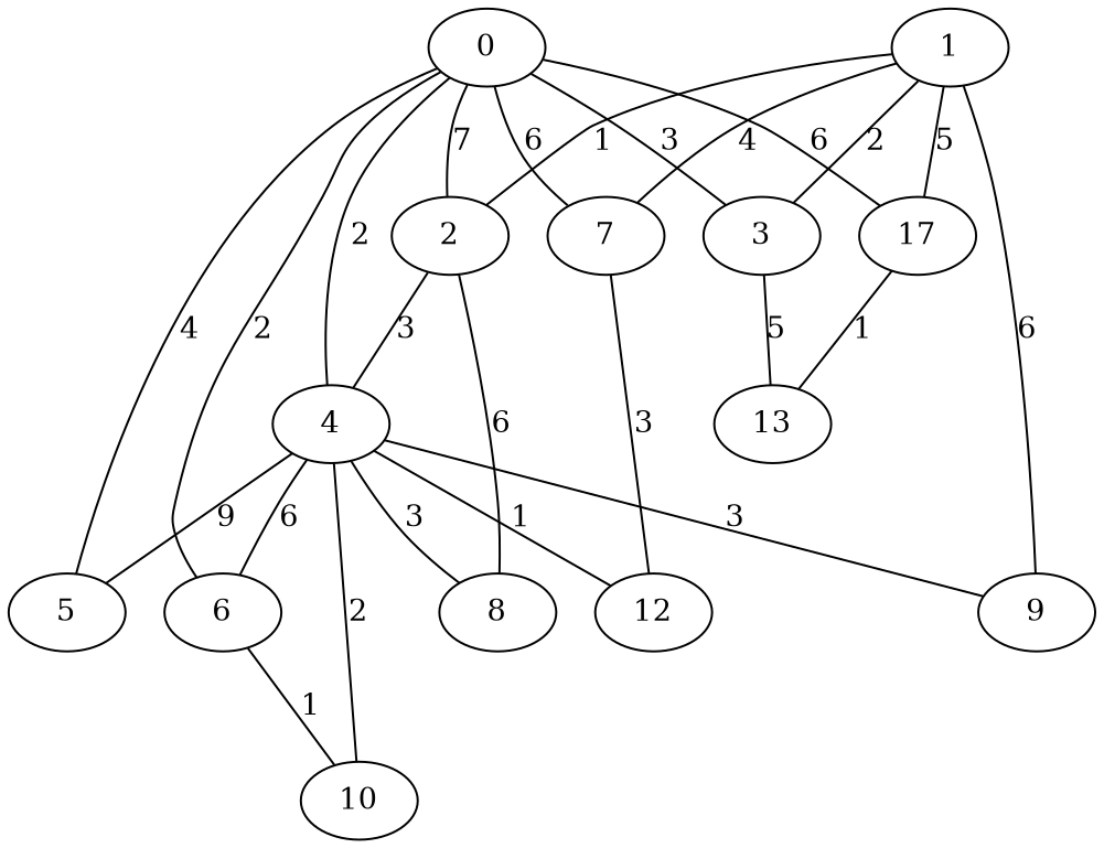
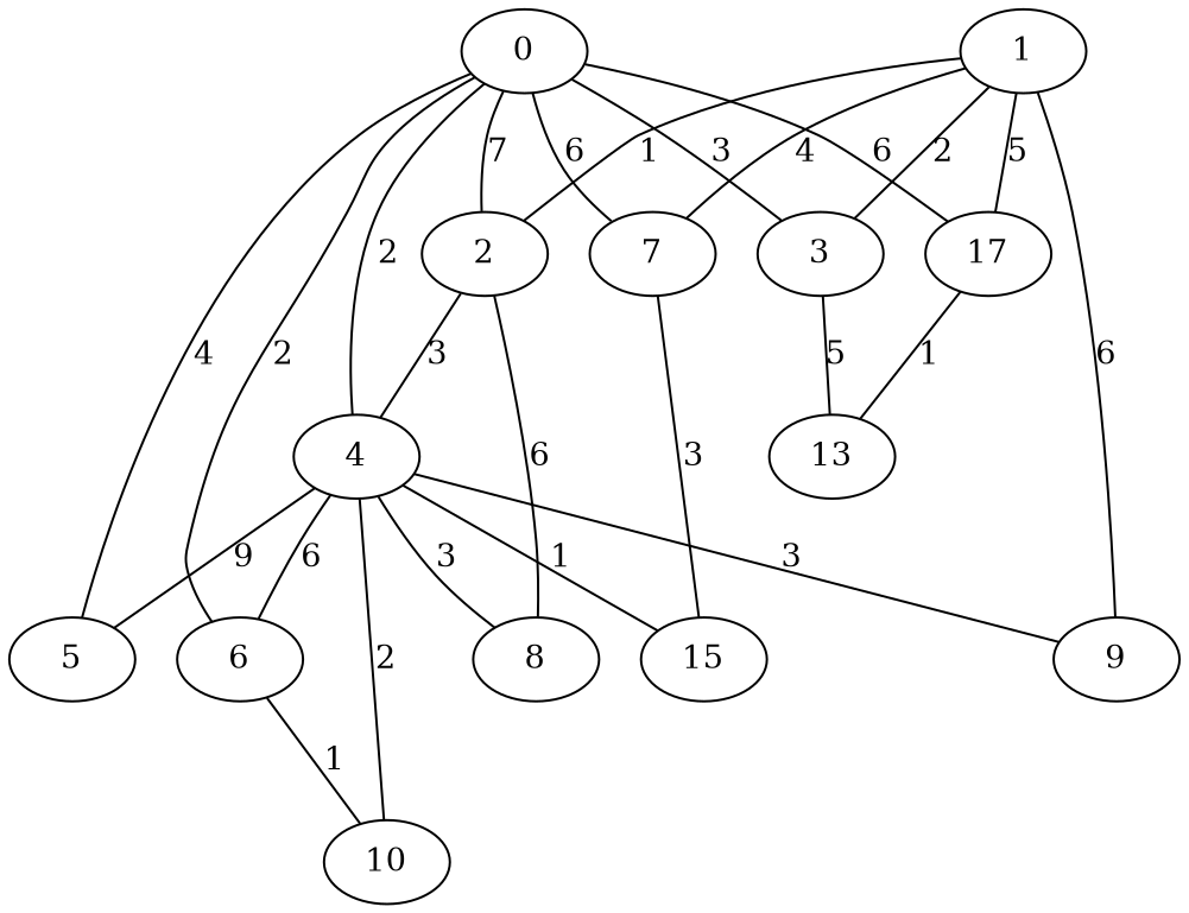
  graph {
    node [habit=5 x=6 y=3]
    edge [weight=6]
    0 [habit=3 y=6]
    2 [habit=1 x=5]
    3 [habit=6 x=7]
    4 [habit=7 x=4 y=6]
    5 [habit=3 x=7 y=9]
    6 [habit=6 x=5 y=10]
    7 [habit=9 x=3]
    n8 [base=1 label=17 x=9 y=4]
    8 [habit=9 x=1 y=5]
    13 [x=10 y=2]
    9 [habit=7 x=2 y=2]
    10 [base=2 x=3 y=10]
-   12 [habit=7 x=2 y=7]
+   12 [habit=7 x=2 y=7 label=15]
    1 [y=1]
    0 -- 2 [label=7 weight=7]
    0 -- 3 [label=3 weight=3]
    0 -- 4 [label=2 weight=2]
    0 -- 5 [label=4 weight=4]
    0 -- 6 [label=2 weight=2]
    0 -- 7 [label=6]
    0 -- n8 [label=6]
    2 -- 4 [label=3 weight=3]
    2 -- 8 [label=6]
    3 -- 13 [label=5 weight=5]
    4 -- 5 [label=9]
    4 -- 6 [label=6]
    4 -- 8 [label=3 weight=3]
    4 -- 9 [label=3 weight=3]
    4 -- 10 [label=2 weight=2]
    4 -- 12 [label=1 weight=1]
    6 -- 10 [label=1 weight=1]
    7 -- 12 [label=3 weight=3]
    n8 -- 13 [label=1 weight=1]
    1 -- 2 [label=1 weight=1]
    1 -- 3 [label=2 weight=2]
    1 -- 7 [label=4 weight=4]
    1 -- n8 [label=5 weight=5]
    1 -- 9 [label=6]
  }
